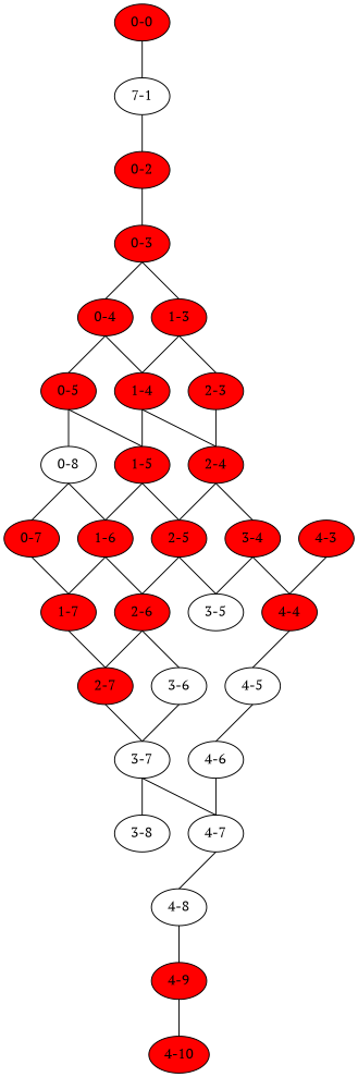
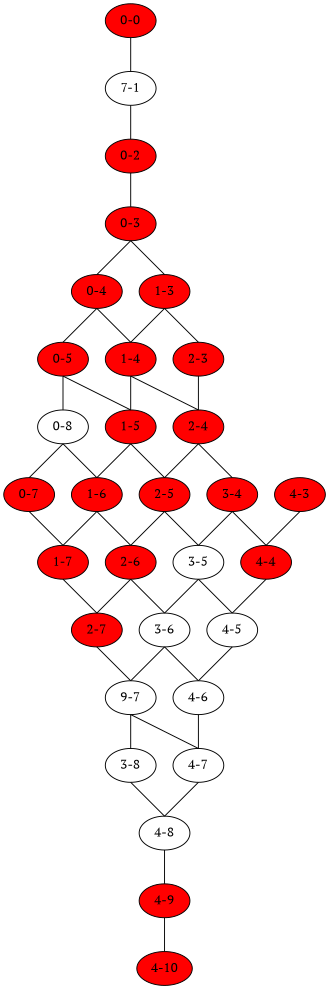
  digraph {
    fontname="PT Serif"
    splines=false
    node [fillcolor=red fontname="PT Serif" style=filled]
    edge [dir=none fontname="PT Serif" headport=n tailport=s]
    n1 [label="0-0"]
    n2 [label="7-1" fillcolor="" style=""]
    n3 [label="0-2"]
    n4 [label="0-3"]
    n5 [label="0-4"]
    n6 [label="1-3"]
    n7 [label="0-5"]
    n8 [label="1-4"]
    n9 [label="2-3"]
    n10 [label="0-8" fillcolor="" style=""]
    n11 [label="1-5"]
    n12 [label="2-4"]
    n13 [label="0-7"]
    n14 [label="1-6"]
    n15 [label="2-5"]
    n16 [label="3-4"]
    n17 [label="1-7"]
    n18 [label="2-6"]
    n19 [label="3-5" fillcolor="" style=""]
    n20 [label="4-4"]
    n21 [label="4-3"]
    n22 [label="2-7"]
    n23 [label="3-6" fillcolor="" style=""]
    n24 [label="4-5" fillcolor="" style=""]
-   n25 [label="3-7" fillcolor="" style=""]
+   n25 [label="9-7" fillcolor="" style=""]
    n26 [label="4-6" fillcolor="" style=""]
    n27 [label="3-8" fillcolor="" style=""]
    n28 [label="4-7" fillcolor="" style=""]
    n29 [label="4-8" fillcolor="" style=""]
    n30 [label="4-9"]
    n31 [label="4-10"]
    n1 -> n2
    n2 -> n3
    n3 -> n4
    n4 -> n5
    n4 -> n6
    n5 -> n7
    n5 -> n8
    n6 -> n8
    n6 -> n9
    n7 -> n10
    n7 -> n11
    n8 -> n11
    n8 -> n12
    n9 -> n12
    n10 -> n13
    n10 -> n14
    n11 -> n14
    n11 -> n15
    n12 -> n15
    n12 -> n16
    n13 -> n17
    n14 -> n17
    n14 -> n18
    n15 -> n18
    n15 -> n19
    n16 -> n19
    n16 -> n20
    n17 -> n22
    n18 -> n22
    n18 -> n23
+   n19 -> n23
+   n19 -> n24
    n20 -> n24
    n21 -> n20
    n22 -> n25
    n23 -> n25
+   n23 -> n26
    n24 -> n26
    n25 -> n27
    n25 -> n28
    n26 -> n28
+   n27 -> n29
    n28 -> n29
    n29 -> n30
    n30 -> n31
  }
